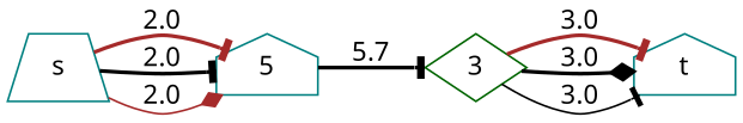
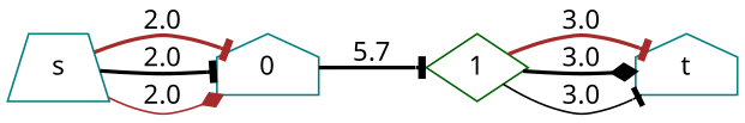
  digraph {
    fontname="Noto Sans"
    rankdir=LR
    node [color=teal fontname="Noto Sans" shape=house]
    edge [arrowhead=tee color=black fontname="Noto Sans" style=bold]
    s [shape=trapezium]
-   0 [label=5]
-   1 [color=darkgreen shape=diamond label=3]
+   0
+   1 [color=darkgreen shape=diamond]
    t
    s -> 0 [color=brown label=2.0]
    s -> 0 [label=2.0]
    s -> 0 [arrowhead=diamond color=brown label=2.0 style=solid]
    0 -> 1 [label=5.7]
    1 -> t [color=brown label=3.0]
    1 -> t [arrowhead=diamond label=3.0]
    1 -> t [label=3.0 style=solid]
  }
